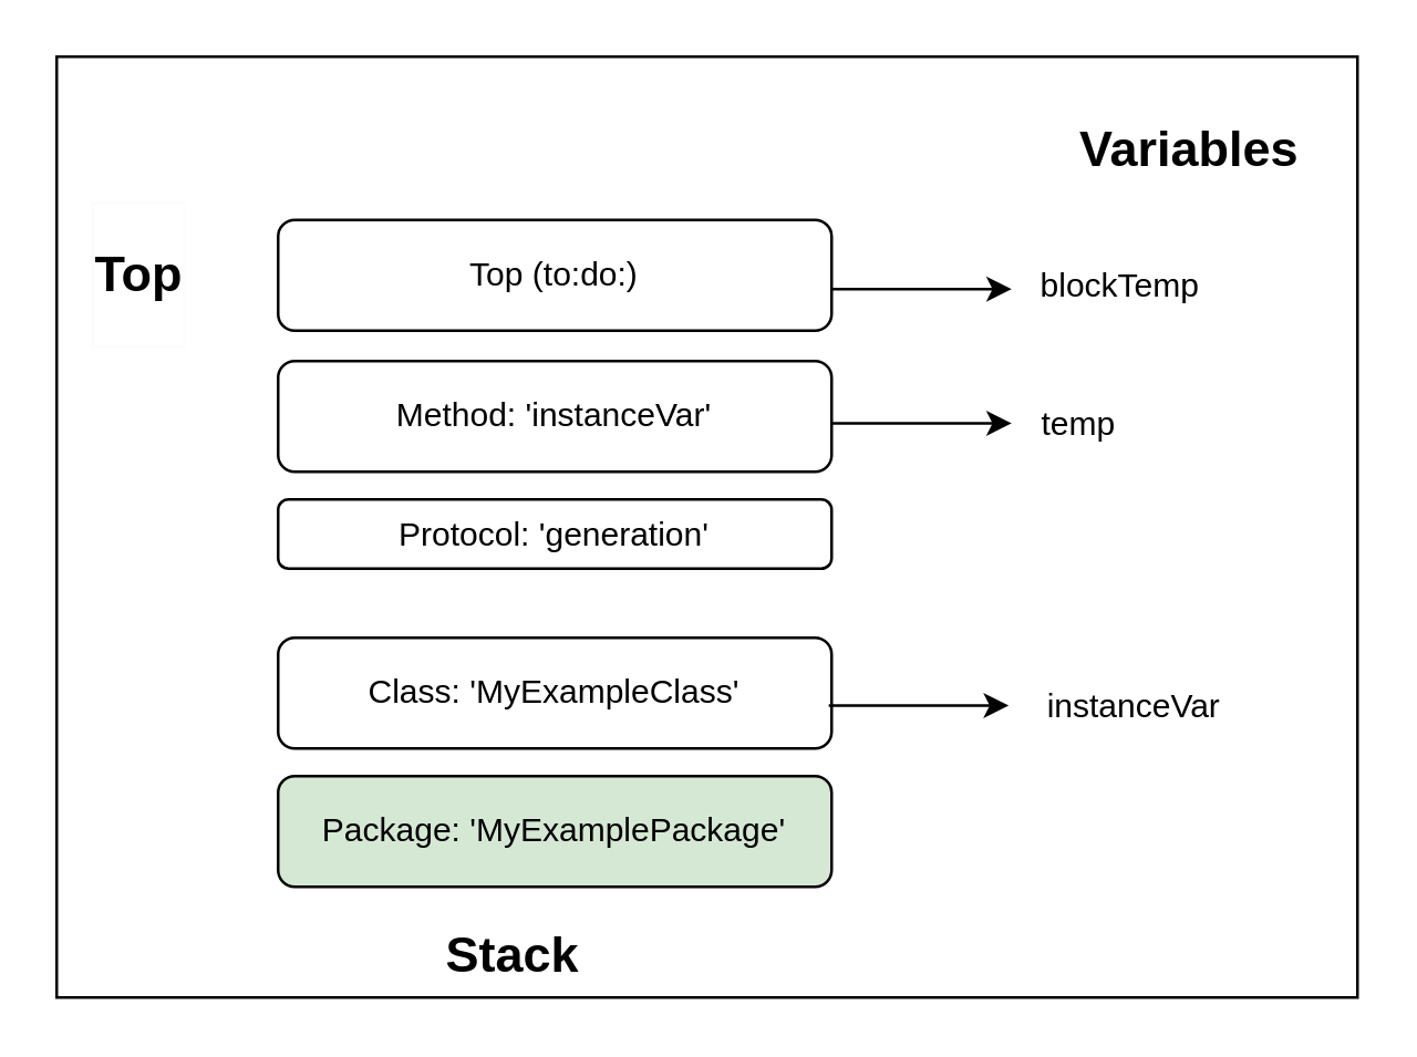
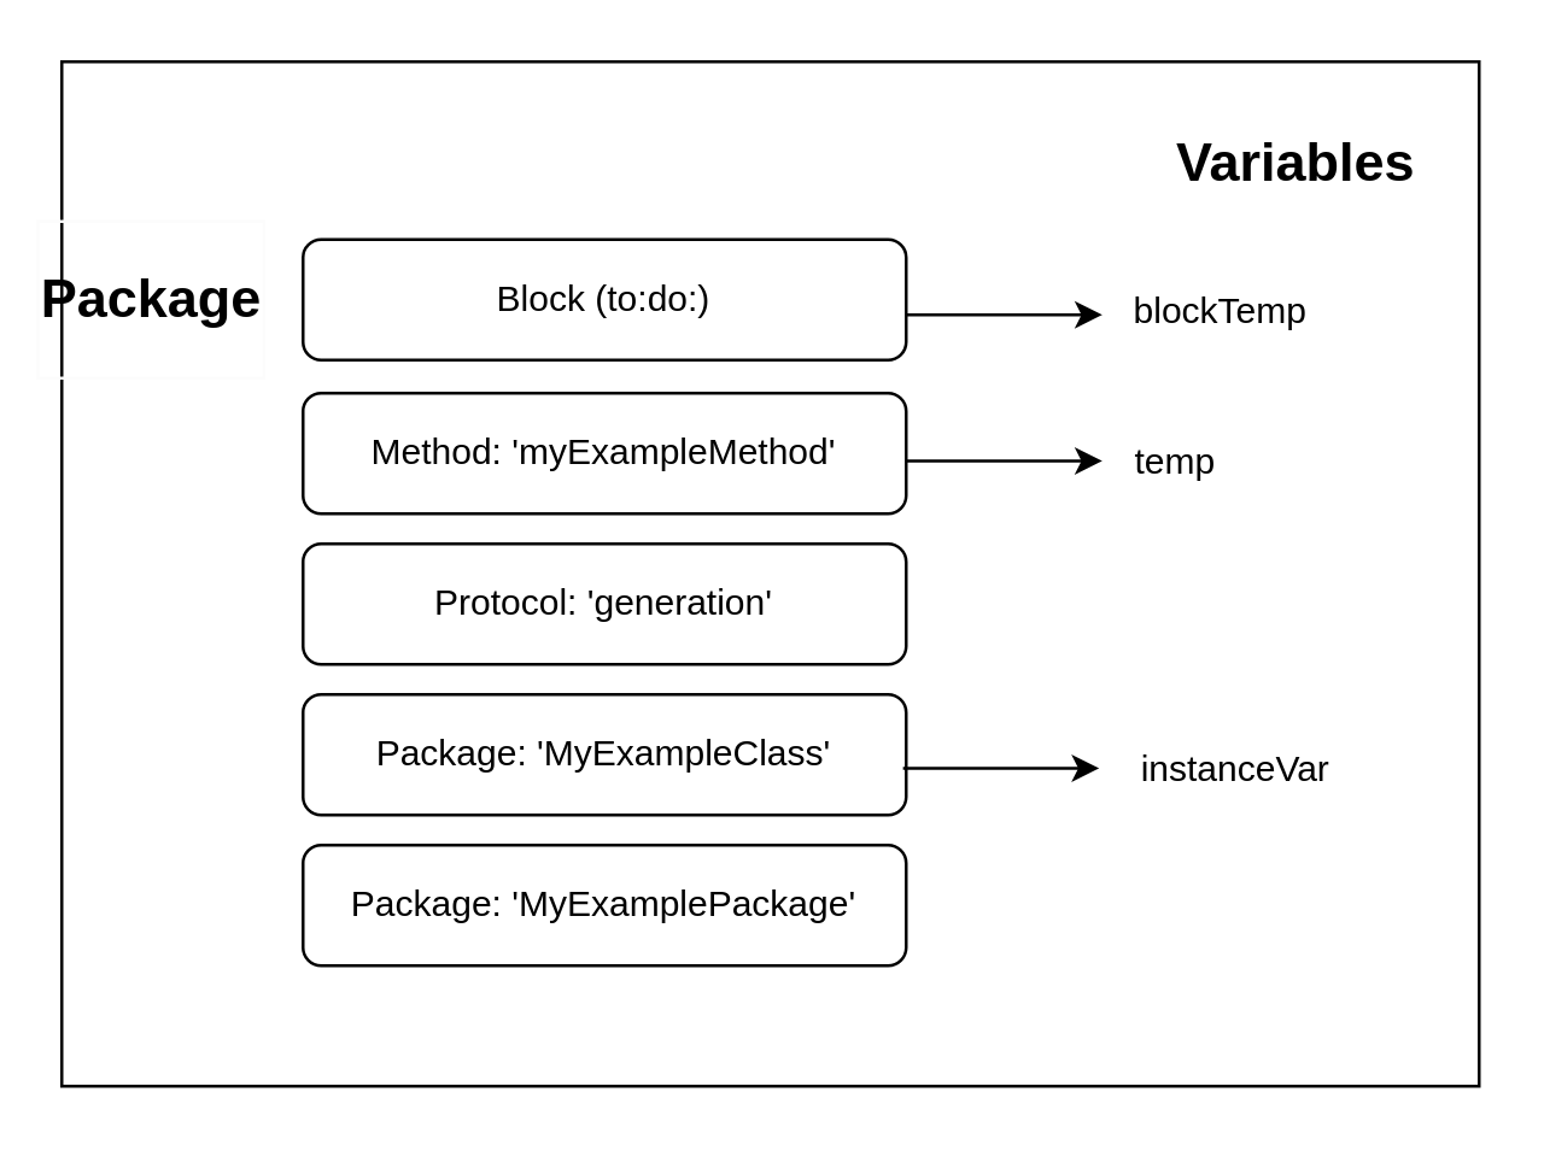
  <mxCell id="0" />
  <mxCell id="1" parent="0" />
  <mxCell id="2" value="" style="rounded=0;whiteSpace=wrap;html=1;" vertex="1" parent="1"><mxGeometry x="20" y="20" width="470" height="340" as="geometry" /></mxCell>
- <mxCell id="3" value="Package: 'MyExamplePackage'" style="rounded=1;whiteSpace=wrap;html=1;fillColor=#d5e8d4;" vertex="1" parent="1"><mxGeometry x="100" y="280" width="200" height="40" as="geometry" /></mxCell>
- <mxCell id="4" value="&lt;h2&gt;Stack&lt;/h2&gt;" style="text;html=1;align=center;verticalAlign=middle;whiteSpace=wrap;rounded=0;" vertex="1" parent="1"><mxGeometry x="155" y="330" width="60" height="30" as="geometry" /></mxCell>
- <mxCell id="5" value="Class: 'MyExampleClass'" style="rounded=1;whiteSpace=wrap;html=1;" vertex="1" parent="1"><mxGeometry x="100" y="230" width="200" height="40" as="geometry" /></mxCell>
- <mxCell id="6" value="Method: 'instanceVar'" style="rounded=1;whiteSpace=wrap;html=1;" vertex="1" parent="1"><mxGeometry x="100" y="130" width="200" height="40" as="geometry" /></mxCell>
- <mxCell id="7" value="Top (to:do:)" style="rounded=1;whiteSpace=wrap;html=1;" vertex="1" parent="1"><mxGeometry x="100" y="79" width="200" height="40" as="geometry" /></mxCell>
- <mxCell id="8" value="Protocol: 'generation'" style="rounded=1;whiteSpace=wrap;html=1;" vertex="1" parent="1"><mxGeometry x="100" y="180" width="200" height="25" as="geometry" /></mxCell>
- <mxCell id="9" value="&lt;h2&gt;Top&lt;/h2&gt;" style="text;html=1;align=center;verticalAlign=middle;whiteSpace=wrap;rounded=0;labelBorderColor=#FCFCFC;" vertex="1" parent="1"><mxGeometry x="20" y="84" width="60" height="30" as="geometry" /></mxCell>
+ <mxCell id="3" value="Package: 'MyExamplePackage'" style="rounded=1;whiteSpace=wrap;html=1;" vertex="1" parent="1"><mxGeometry x="100" y="280" width="200" height="40" as="geometry" /></mxCell>
+ <mxCell id="5" value="Package: 'MyExampleClass'" style="rounded=1;whiteSpace=wrap;html=1;" vertex="1" parent="1"><mxGeometry x="100" y="230" width="200" height="40" as="geometry" /></mxCell>
+ <mxCell id="6" value="Method: 'myExampleMethod'" style="rounded=1;whiteSpace=wrap;html=1;" vertex="1" parent="1"><mxGeometry x="100" y="130" width="200" height="40" as="geometry" /></mxCell>
+ <mxCell id="7" value="Block (to:do:)" style="rounded=1;whiteSpace=wrap;html=1;" vertex="1" parent="1"><mxGeometry x="100" y="79" width="200" height="40" as="geometry" /></mxCell>
+ <mxCell id="8" value="Protocol: 'generation'" style="rounded=1;whiteSpace=wrap;html=1;" vertex="1" parent="1"><mxGeometry x="100" y="180" width="200" height="40" as="geometry" /></mxCell>
+ <mxCell id="9" value="&lt;h2&gt;Package&lt;/h2&gt;" style="text;html=1;align=center;verticalAlign=middle;whiteSpace=wrap;rounded=0;labelBorderColor=#FCFCFC;" vertex="1" parent="1"><mxGeometry x="20" y="84" width="60" height="30" as="geometry" /></mxCell>
  <mxCell id="10" value="&lt;h2&gt;Variables&lt;/h2&gt;" style="text;html=1;align=center;verticalAlign=middle;resizable=0;points=[];autosize=1;strokeColor=none;fillColor=none;" vertex="1" parent="1"><mxGeometry x="379" y="24" width="100" height="60" as="geometry" /></mxCell>
  <mxCell id="11" value="&lt;div&gt;blockTemp&lt;/div&gt;&lt;div&gt;&lt;br&gt;&lt;/div&gt;" style="text;html=1;align=center;verticalAlign=middle;resizable=0;points=[];autosize=1;strokeColor=none;fillColor=none;" vertex="1" parent="1"><mxGeometry x="364" y="90" width="80" height="40" as="geometry" /></mxCell>
  <mxCell id="12" value="&lt;div&gt;temp&lt;/div&gt;&lt;div&gt;&lt;br&gt;&lt;/div&gt;" style="text;html=1;align=center;verticalAlign=middle;resizable=0;points=[];autosize=1;strokeColor=none;fillColor=none;" vertex="1" parent="1"><mxGeometry x="364" y="140" width="50" height="40" as="geometry" /></mxCell>
  <mxCell id="13" value="instanceVar" style="text;html=1;align=center;verticalAlign=middle;resizable=0;points=[];autosize=1;strokeColor=none;fillColor=none;" vertex="1" parent="1"><mxGeometry x="364" y="240" width="90" height="30" as="geometry" /></mxCell>
  <mxCell id="14" value="" style="endArrow=classic;html=1;rounded=0;entryX=0.013;entryY=0.475;entryDx=0;entryDy=0;entryPerimeter=0;exitX=1;exitY=0.75;exitDx=0;exitDy=0;" edge="1" parent="1"><mxGeometry width="50" height="50" relative="1" as="geometry"><mxPoint x="300" y="104" as="sourcePoint" /><mxPoint x="365.04" y="104" as="targetPoint" /></mxGeometry></mxCell>
  <mxCell id="15" value="" style="endArrow=classic;html=1;rounded=0;entryX=0.013;entryY=0.475;entryDx=0;entryDy=0;entryPerimeter=0;exitX=1;exitY=0.75;exitDx=0;exitDy=0;" edge="1" parent="1"><mxGeometry width="50" height="50" relative="1" as="geometry"><mxPoint x="300" y="152.5" as="sourcePoint" /><mxPoint x="365.04" y="152.5" as="targetPoint" /></mxGeometry></mxCell>
  <mxCell id="16" value="" style="endArrow=classic;html=1;rounded=0;entryX=0.013;entryY=0.475;entryDx=0;entryDy=0;entryPerimeter=0;exitX=1;exitY=0.75;exitDx=0;exitDy=0;" edge="1" parent="1"><mxGeometry width="50" height="50" relative="1" as="geometry"><mxPoint x="298.96" y="254.5" as="sourcePoint" /><mxPoint x="364" y="254.5" as="targetPoint" /></mxGeometry></mxCell>
